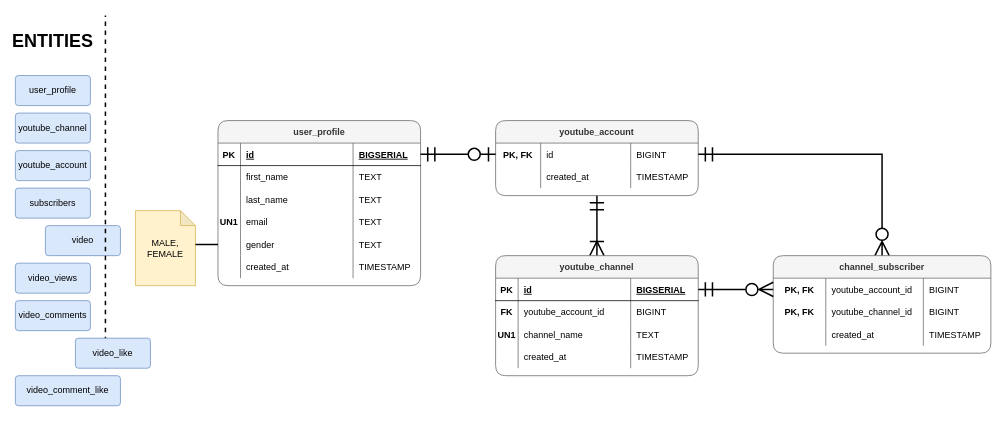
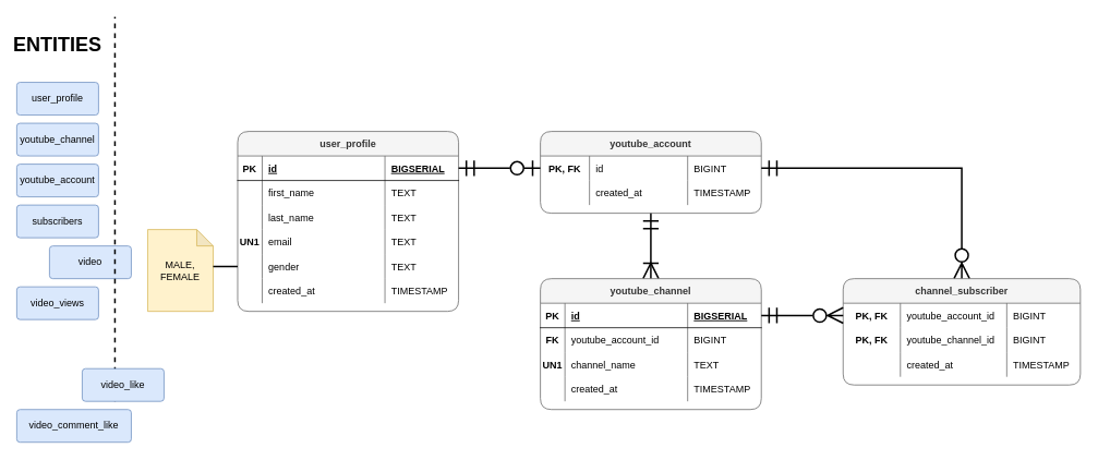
  <mxCell id="0" />
  <mxCell id="1" parent="0" />
  <mxCell id="2" value="user_profile" style="rounded=1;arcSize=10;whiteSpace=wrap;html=1;align=center;fillColor=#dae8fc;strokeColor=#6c8ebf;" parent="1" vertex="1"><mxGeometry x="20" y="100" width="100" height="40" as="geometry" /></mxCell>
  <mxCell id="3" value="youtube_account" style="rounded=1;arcSize=10;whiteSpace=wrap;html=1;align=center;fillColor=#dae8fc;strokeColor=#6c8ebf;" parent="1" vertex="1"><mxGeometry x="20" y="200" width="100" height="40" as="geometry" /></mxCell>
  <mxCell id="4" value="video" style="rounded=1;arcSize=10;whiteSpace=wrap;html=1;align=center;fillColor=#dae8fc;strokeColor=#6c8ebf;" parent="1" vertex="1"><mxGeometry x="60" y="300" width="100" height="40" as="geometry" /></mxCell>
  <mxCell id="5" value="youtube_channel" style="rounded=1;arcSize=10;whiteSpace=wrap;html=1;align=center;fillColor=#dae8fc;strokeColor=#6c8ebf;" parent="1" vertex="1"><mxGeometry x="20" y="150" width="100" height="40" as="geometry" /></mxCell>
  <mxCell id="6" value="subscribers" style="rounded=1;arcSize=10;whiteSpace=wrap;html=1;align=center;fillColor=#dae8fc;strokeColor=#6c8ebf;sketch=0;glass=0;shadow=0;" parent="1" vertex="1"><mxGeometry x="20" y="250" width="100" height="40" as="geometry" /></mxCell>
  <mxCell id="7" value="user_profile" style="shape=table;startSize=30;container=1;collapsible=1;childLayout=tableLayout;fixedRows=1;rowLines=0;fontStyle=1;align=center;resizeLast=1;fillColor=#f5f5f5;strokeColor=#666666;rounded=1;sketch=0;swimlaneLine=1;shadow=0;fontColor=#333333;" parent="1" vertex="1"><mxGeometry x="290" y="160" width="270" height="220" as="geometry" /></mxCell>
  <mxCell id="8" value="" style="shape=tableRow;horizontal=0;startSize=0;swimlaneHead=0;swimlaneBody=0;fillColor=none;collapsible=0;dropTarget=0;points=[[0,0.5],[1,0.5]];portConstraint=eastwest;top=0;left=0;right=0;bottom=1;" parent="7" vertex="1"><mxGeometry y="30" width="270" height="30" as="geometry" /></mxCell>
  <mxCell id="9" value="PK" style="shape=partialRectangle;connectable=0;fillColor=none;top=0;left=0;bottom=0;right=0;fontStyle=1;overflow=hidden;" parent="8" vertex="1"><mxGeometry width="30" height="30" as="geometry"><mxRectangle width="30" height="30" as="alternateBounds" /></mxGeometry></mxCell>
  <mxCell id="10" value="id" style="shape=partialRectangle;connectable=0;fillColor=none;top=0;left=0;bottom=0;right=0;align=left;spacingLeft=6;fontStyle=5;overflow=hidden;" parent="8" vertex="1"><mxGeometry x="30" width="150" height="30" as="geometry"><mxRectangle width="150" height="30" as="alternateBounds" /></mxGeometry></mxCell>
  <mxCell id="11" value="BIGSERIAL" style="shape=partialRectangle;connectable=0;fillColor=none;top=0;left=0;bottom=0;right=0;align=left;spacingLeft=6;fontStyle=5;overflow=hidden;" parent="8" vertex="1"><mxGeometry x="180" width="90" height="30" as="geometry"><mxRectangle width="90" height="30" as="alternateBounds" /></mxGeometry></mxCell>
  <mxCell id="12" value="" style="shape=tableRow;horizontal=0;startSize=0;swimlaneHead=0;swimlaneBody=0;fillColor=none;collapsible=0;dropTarget=0;points=[[0,0.5],[1,0.5]];portConstraint=eastwest;top=0;left=0;right=0;bottom=0;" parent="7" vertex="1"><mxGeometry y="60" width="270" height="30" as="geometry" /></mxCell>
  <mxCell id="13" value="" style="shape=partialRectangle;connectable=0;fillColor=none;top=0;left=0;bottom=0;right=0;editable=1;overflow=hidden;" parent="12" vertex="1"><mxGeometry width="30" height="30" as="geometry"><mxRectangle width="30" height="30" as="alternateBounds" /></mxGeometry></mxCell>
  <mxCell id="14" value="first_name" style="shape=partialRectangle;connectable=0;fillColor=none;top=0;left=0;bottom=0;right=0;align=left;spacingLeft=6;overflow=hidden;" parent="12" vertex="1"><mxGeometry x="30" width="150" height="30" as="geometry"><mxRectangle width="150" height="30" as="alternateBounds" /></mxGeometry></mxCell>
  <mxCell id="15" value="TEXT" style="shape=partialRectangle;connectable=0;fillColor=none;top=0;left=0;bottom=0;right=0;align=left;spacingLeft=6;overflow=hidden;" parent="12" vertex="1"><mxGeometry x="180" width="90" height="30" as="geometry"><mxRectangle width="90" height="30" as="alternateBounds" /></mxGeometry></mxCell>
  <mxCell id="16" value="" style="shape=tableRow;horizontal=0;startSize=0;swimlaneHead=0;swimlaneBody=0;fillColor=none;collapsible=0;dropTarget=0;points=[[0,0.5],[1,0.5]];portConstraint=eastwest;top=0;left=0;right=0;bottom=0;" parent="7" vertex="1"><mxGeometry y="90" width="270" height="30" as="geometry" /></mxCell>
  <mxCell id="17" value="" style="shape=partialRectangle;connectable=0;fillColor=none;top=0;left=0;bottom=0;right=0;editable=1;overflow=hidden;" parent="16" vertex="1"><mxGeometry width="30" height="30" as="geometry"><mxRectangle width="30" height="30" as="alternateBounds" /></mxGeometry></mxCell>
  <mxCell id="18" value="last_name" style="shape=partialRectangle;connectable=0;fillColor=none;top=0;left=0;bottom=0;right=0;align=left;spacingLeft=6;overflow=hidden;" parent="16" vertex="1"><mxGeometry x="30" width="150" height="30" as="geometry"><mxRectangle width="150" height="30" as="alternateBounds" /></mxGeometry></mxCell>
  <mxCell id="19" value="TEXT" style="shape=partialRectangle;connectable=0;fillColor=none;top=0;left=0;bottom=0;right=0;align=left;spacingLeft=6;overflow=hidden;" parent="16" vertex="1"><mxGeometry x="180" width="90" height="30" as="geometry"><mxRectangle width="90" height="30" as="alternateBounds" /></mxGeometry></mxCell>
  <mxCell id="20" value="" style="shape=tableRow;horizontal=0;startSize=0;swimlaneHead=0;swimlaneBody=0;fillColor=none;collapsible=0;dropTarget=0;points=[[0,0.5],[1,0.5]];portConstraint=eastwest;top=0;left=0;right=0;bottom=0;" parent="7" vertex="1"><mxGeometry y="120" width="270" height="30" as="geometry" /></mxCell>
  <mxCell id="21" value="UN1" style="shape=partialRectangle;connectable=0;fillColor=none;top=0;left=0;bottom=0;right=0;editable=1;overflow=hidden;fontStyle=1" parent="20" vertex="1"><mxGeometry width="30" height="30" as="geometry"><mxRectangle width="30" height="30" as="alternateBounds" /></mxGeometry></mxCell>
  <mxCell id="22" value="email" style="shape=partialRectangle;connectable=0;fillColor=none;top=0;left=0;bottom=0;right=0;align=left;spacingLeft=6;overflow=hidden;" parent="20" vertex="1"><mxGeometry x="30" width="150" height="30" as="geometry"><mxRectangle width="150" height="30" as="alternateBounds" /></mxGeometry></mxCell>
  <mxCell id="23" value="TEXT" style="shape=partialRectangle;connectable=0;fillColor=none;top=0;left=0;bottom=0;right=0;align=left;spacingLeft=6;overflow=hidden;" parent="20" vertex="1"><mxGeometry x="180" width="90" height="30" as="geometry"><mxRectangle width="90" height="30" as="alternateBounds" /></mxGeometry></mxCell>
  <mxCell id="24" style="shape=tableRow;horizontal=0;startSize=0;swimlaneHead=0;swimlaneBody=0;fillColor=none;collapsible=0;dropTarget=0;points=[[0,0.5],[1,0.5]];portConstraint=eastwest;top=0;left=0;right=0;bottom=0;" parent="7" vertex="1"><mxGeometry y="150" width="270" height="30" as="geometry" /></mxCell>
  <mxCell id="25" style="shape=partialRectangle;connectable=0;fillColor=none;top=0;left=0;bottom=0;right=0;editable=1;overflow=hidden;" parent="24" vertex="1"><mxGeometry width="30" height="30" as="geometry"><mxRectangle width="30" height="30" as="alternateBounds" /></mxGeometry></mxCell>
  <mxCell id="26" value="gender" style="shape=partialRectangle;connectable=0;fillColor=none;top=0;left=0;bottom=0;right=0;align=left;spacingLeft=6;overflow=hidden;" parent="24" vertex="1"><mxGeometry x="30" width="150" height="30" as="geometry"><mxRectangle width="150" height="30" as="alternateBounds" /></mxGeometry></mxCell>
  <mxCell id="27" value="TEXT" style="shape=partialRectangle;connectable=0;fillColor=none;top=0;left=0;bottom=0;right=0;align=left;spacingLeft=6;overflow=hidden;" parent="24" vertex="1"><mxGeometry x="180" width="90" height="30" as="geometry"><mxRectangle width="90" height="30" as="alternateBounds" /></mxGeometry></mxCell>
  <mxCell id="28" style="shape=tableRow;horizontal=0;startSize=0;swimlaneHead=0;swimlaneBody=0;fillColor=none;collapsible=0;dropTarget=0;points=[[0,0.5],[1,0.5]];portConstraint=eastwest;top=0;left=0;right=0;bottom=0;" parent="7" vertex="1"><mxGeometry y="180" width="270" height="30" as="geometry" /></mxCell>
  <mxCell id="29" style="shape=partialRectangle;connectable=0;fillColor=none;top=0;left=0;bottom=0;right=0;editable=1;overflow=hidden;" parent="28" vertex="1"><mxGeometry width="30" height="30" as="geometry"><mxRectangle width="30" height="30" as="alternateBounds" /></mxGeometry></mxCell>
  <mxCell id="30" value="created_at" style="shape=partialRectangle;connectable=0;fillColor=none;top=0;left=0;bottom=0;right=0;align=left;spacingLeft=6;overflow=hidden;" parent="28" vertex="1"><mxGeometry x="30" width="150" height="30" as="geometry"><mxRectangle width="150" height="30" as="alternateBounds" /></mxGeometry></mxCell>
  <mxCell id="31" value="TIMESTAMP" style="shape=partialRectangle;connectable=0;fillColor=none;top=0;left=0;bottom=0;right=0;align=left;spacingLeft=6;overflow=hidden;" parent="28" vertex="1"><mxGeometry x="180" width="90" height="30" as="geometry"><mxRectangle width="90" height="30" as="alternateBounds" /></mxGeometry></mxCell>
  <mxCell id="32" value="MALE,&lt;br&gt;FEMALE" style="shape=note;whiteSpace=wrap;html=1;backgroundOutline=1;darkOpacity=0.05;rounded=1;shadow=0;sketch=0;size=20;fillColor=#fff2cc;strokeColor=#d6b656;" parent="1" vertex="1"><mxGeometry x="180" y="280" width="80" height="100" as="geometry" /></mxCell>
  <mxCell id="33" style="edgeStyle=orthogonalEdgeStyle;rounded=0;orthogonalLoop=1;jettySize=auto;html=1;entryX=1;entryY=0.45;entryDx=0;entryDy=0;entryPerimeter=0;fontColor=#82b366;strokeWidth=2;endArrow=none;endFill=0;" parent="1" source="24" target="32" edge="1"><mxGeometry relative="1" as="geometry" /></mxCell>
  <mxCell id="34" value="" style="endArrow=none;dashed=1;html=1;strokeWidth=2;fontColor=#82b366;jumpSize=6;rounded=1;" parent="1" edge="1"><mxGeometry width="50" height="50" relative="1" as="geometry"><mxPoint x="140" y="490" as="sourcePoint" /><mxPoint x="140" y="20" as="targetPoint" /></mxGeometry></mxCell>
  <mxCell id="35" value="&lt;b&gt;&lt;font color=&quot;#000000&quot; style=&quot;font-size: 24px&quot;&gt;ENTITIES&lt;/font&gt;&lt;/b&gt;" style="text;html=1;strokeColor=none;fillColor=none;align=center;verticalAlign=middle;whiteSpace=wrap;rounded=0;shadow=0;sketch=0;fontColor=#82b366;" parent="1" vertex="1"><mxGeometry x="40" y="40" width="60" height="30" as="geometry" /></mxCell>
  <mxCell id="36" style="edgeStyle=orthogonalEdgeStyle;rounded=1;jumpSize=6;orthogonalLoop=1;jettySize=auto;html=1;exitX=0.5;exitY=1;exitDx=0;exitDy=0;entryX=0.5;entryY=0;entryDx=0;entryDy=0;fontSize=24;fontColor=#000000;endArrow=ERoneToMany;endFill=0;strokeWidth=2;startArrow=ERmandOne;startFill=0;startSize=16;endSize=16;jumpStyle=none;" parent="1" source="37" target="46" edge="1"><mxGeometry relative="1" as="geometry"><Array as="points"><mxPoint x="795" y="260" /><mxPoint x="795" y="340" /></Array></mxGeometry></mxCell>
  <mxCell id="37" value="youtube_account" style="shape=table;startSize=30;container=1;collapsible=1;childLayout=tableLayout;fixedRows=1;rowLines=0;fontStyle=1;align=center;resizeLast=1;fillColor=#f5f5f5;strokeColor=#666666;rounded=1;sketch=0;swimlaneLine=1;shadow=0;fontColor=#333333;" parent="1" vertex="1"><mxGeometry x="660" y="160" width="270" height="100" as="geometry" /></mxCell>
  <mxCell id="38" value="" style="shape=tableRow;horizontal=0;startSize=0;swimlaneHead=0;swimlaneBody=0;fillColor=none;collapsible=0;dropTarget=0;points=[[0,0.5],[1,0.5]];portConstraint=eastwest;top=0;left=0;right=0;bottom=0;" parent="37" vertex="1"><mxGeometry y="30" width="270" height="30" as="geometry" /></mxCell>
  <mxCell id="39" value="PK, FK" style="shape=partialRectangle;connectable=0;fillColor=none;top=0;left=0;bottom=0;right=0;editable=1;overflow=hidden;fontStyle=1" parent="38" vertex="1"><mxGeometry width="60" height="30" as="geometry"><mxRectangle width="60" height="30" as="alternateBounds" /></mxGeometry></mxCell>
  <mxCell id="40" value="id" style="shape=partialRectangle;connectable=0;fillColor=none;top=0;left=0;bottom=0;right=0;align=left;spacingLeft=6;overflow=hidden;" parent="38" vertex="1"><mxGeometry x="60" width="120" height="30" as="geometry"><mxRectangle width="120" height="30" as="alternateBounds" /></mxGeometry></mxCell>
  <mxCell id="41" value="BIGINT" style="shape=partialRectangle;connectable=0;fillColor=none;top=0;left=0;bottom=0;right=0;align=left;spacingLeft=6;overflow=hidden;" parent="38" vertex="1"><mxGeometry x="180" width="90" height="30" as="geometry"><mxRectangle width="90" height="30" as="alternateBounds" /></mxGeometry></mxCell>
  <mxCell id="42" value="" style="shape=tableRow;horizontal=0;startSize=0;swimlaneHead=0;swimlaneBody=0;fillColor=none;collapsible=0;dropTarget=0;points=[[0,0.5],[1,0.5]];portConstraint=eastwest;top=0;left=0;right=0;bottom=0;" parent="37" vertex="1"><mxGeometry y="60" width="270" height="30" as="geometry" /></mxCell>
  <mxCell id="43" value="" style="shape=partialRectangle;connectable=0;fillColor=none;top=0;left=0;bottom=0;right=0;editable=1;overflow=hidden;" parent="42" vertex="1"><mxGeometry width="60" height="30" as="geometry"><mxRectangle width="60" height="30" as="alternateBounds" /></mxGeometry></mxCell>
  <mxCell id="44" value="created_at" style="shape=partialRectangle;connectable=0;fillColor=none;top=0;left=0;bottom=0;right=0;align=left;spacingLeft=6;overflow=hidden;" parent="42" vertex="1"><mxGeometry x="60" width="120" height="30" as="geometry"><mxRectangle width="120" height="30" as="alternateBounds" /></mxGeometry></mxCell>
  <mxCell id="45" value="TIMESTAMP" style="shape=partialRectangle;connectable=0;fillColor=none;top=0;left=0;bottom=0;right=0;align=left;spacingLeft=6;overflow=hidden;" parent="42" vertex="1"><mxGeometry x="180" width="90" height="30" as="geometry"><mxRectangle width="90" height="30" as="alternateBounds" /></mxGeometry></mxCell>
  <mxCell id="46" value="youtube_channel" style="shape=table;startSize=30;container=1;collapsible=1;childLayout=tableLayout;fixedRows=1;rowLines=0;fontStyle=1;align=center;resizeLast=1;fillColor=#f5f5f5;strokeColor=#666666;rounded=1;sketch=0;swimlaneLine=1;shadow=0;fontColor=#333333;" parent="1" vertex="1"><mxGeometry x="660" y="340" width="270" height="160" as="geometry" /></mxCell>
  <mxCell id="47" value="" style="shape=tableRow;horizontal=0;startSize=0;swimlaneHead=0;swimlaneBody=0;fillColor=none;collapsible=0;dropTarget=0;points=[[0,0.5],[1,0.5]];portConstraint=eastwest;top=0;left=0;right=0;bottom=1;" parent="46" vertex="1"><mxGeometry y="30" width="270" height="30" as="geometry" /></mxCell>
  <mxCell id="48" value="PK" style="shape=partialRectangle;connectable=0;fillColor=none;top=0;left=0;bottom=0;right=0;fontStyle=1;overflow=hidden;" parent="47" vertex="1"><mxGeometry width="30" height="30" as="geometry"><mxRectangle width="30" height="30" as="alternateBounds" /></mxGeometry></mxCell>
  <mxCell id="49" value="id" style="shape=partialRectangle;connectable=0;fillColor=none;top=0;left=0;bottom=0;right=0;align=left;spacingLeft=6;fontStyle=5;overflow=hidden;" parent="47" vertex="1"><mxGeometry x="30" width="150" height="30" as="geometry"><mxRectangle width="150" height="30" as="alternateBounds" /></mxGeometry></mxCell>
  <mxCell id="50" value="BIGSERIAL" style="shape=partialRectangle;connectable=0;fillColor=none;top=0;left=0;bottom=0;right=0;align=left;spacingLeft=6;fontStyle=5;overflow=hidden;" parent="47" vertex="1"><mxGeometry x="180" width="90" height="30" as="geometry"><mxRectangle width="90" height="30" as="alternateBounds" /></mxGeometry></mxCell>
  <mxCell id="51" value="" style="shape=tableRow;horizontal=0;startSize=0;swimlaneHead=0;swimlaneBody=0;fillColor=none;collapsible=0;dropTarget=0;points=[[0,0.5],[1,0.5]];portConstraint=eastwest;top=0;left=0;right=0;bottom=0;" parent="46" vertex="1"><mxGeometry y="60" width="270" height="30" as="geometry" /></mxCell>
  <mxCell id="52" value="FK" style="shape=partialRectangle;connectable=0;fillColor=none;top=0;left=0;bottom=0;right=0;editable=1;overflow=hidden;fontStyle=1" parent="51" vertex="1"><mxGeometry width="30" height="30" as="geometry"><mxRectangle width="30" height="30" as="alternateBounds" /></mxGeometry></mxCell>
  <mxCell id="53" value="youtube_account_id" style="shape=partialRectangle;connectable=0;fillColor=none;top=0;left=0;bottom=0;right=0;align=left;spacingLeft=6;overflow=hidden;" parent="51" vertex="1"><mxGeometry x="30" width="150" height="30" as="geometry"><mxRectangle width="150" height="30" as="alternateBounds" /></mxGeometry></mxCell>
  <mxCell id="54" value="BIGINT" style="shape=partialRectangle;connectable=0;fillColor=none;top=0;left=0;bottom=0;right=0;align=left;spacingLeft=6;overflow=hidden;" parent="51" vertex="1"><mxGeometry x="180" width="90" height="30" as="geometry"><mxRectangle width="90" height="30" as="alternateBounds" /></mxGeometry></mxCell>
  <mxCell id="55" value="" style="shape=tableRow;horizontal=0;startSize=0;swimlaneHead=0;swimlaneBody=0;fillColor=none;collapsible=0;dropTarget=0;points=[[0,0.5],[1,0.5]];portConstraint=eastwest;top=0;left=0;right=0;bottom=0;" parent="46" vertex="1"><mxGeometry y="90" width="270" height="30" as="geometry" /></mxCell>
  <mxCell id="56" value="UN1" style="shape=partialRectangle;connectable=0;fillColor=none;top=0;left=0;bottom=0;right=0;editable=1;overflow=hidden;fontStyle=1" parent="55" vertex="1"><mxGeometry width="30" height="30" as="geometry"><mxRectangle width="30" height="30" as="alternateBounds" /></mxGeometry></mxCell>
  <mxCell id="57" value="channel_name" style="shape=partialRectangle;connectable=0;fillColor=none;top=0;left=0;bottom=0;right=0;align=left;spacingLeft=6;overflow=hidden;" parent="55" vertex="1"><mxGeometry x="30" width="150" height="30" as="geometry"><mxRectangle width="150" height="30" as="alternateBounds" /></mxGeometry></mxCell>
  <mxCell id="58" value="TEXT" style="shape=partialRectangle;connectable=0;fillColor=none;top=0;left=0;bottom=0;right=0;align=left;spacingLeft=6;overflow=hidden;" parent="55" vertex="1"><mxGeometry x="180" width="90" height="30" as="geometry"><mxRectangle width="90" height="30" as="alternateBounds" /></mxGeometry></mxCell>
  <mxCell id="59" style="shape=tableRow;horizontal=0;startSize=0;swimlaneHead=0;swimlaneBody=0;fillColor=none;collapsible=0;dropTarget=0;points=[[0,0.5],[1,0.5]];portConstraint=eastwest;top=0;left=0;right=0;bottom=0;" parent="46" vertex="1"><mxGeometry y="120" width="270" height="30" as="geometry" /></mxCell>
  <mxCell id="60" style="shape=partialRectangle;connectable=0;fillColor=none;top=0;left=0;bottom=0;right=0;editable=1;overflow=hidden;" parent="59" vertex="1"><mxGeometry width="30" height="30" as="geometry"><mxRectangle width="30" height="30" as="alternateBounds" /></mxGeometry></mxCell>
  <mxCell id="61" value="created_at" style="shape=partialRectangle;connectable=0;fillColor=none;top=0;left=0;bottom=0;right=0;align=left;spacingLeft=6;overflow=hidden;" parent="59" vertex="1"><mxGeometry x="30" width="150" height="30" as="geometry"><mxRectangle width="150" height="30" as="alternateBounds" /></mxGeometry></mxCell>
  <mxCell id="62" value="TIMESTAMP" style="shape=partialRectangle;connectable=0;fillColor=none;top=0;left=0;bottom=0;right=0;align=left;spacingLeft=6;overflow=hidden;" parent="59" vertex="1"><mxGeometry x="180" width="90" height="30" as="geometry"><mxRectangle width="90" height="30" as="alternateBounds" /></mxGeometry></mxCell>
  <mxCell id="63" style="edgeStyle=orthogonalEdgeStyle;rounded=1;jumpSize=6;orthogonalLoop=1;jettySize=auto;html=1;exitX=0;exitY=0.5;exitDx=0;exitDy=0;entryX=1;entryY=0.5;entryDx=0;entryDy=0;fontSize=24;fontColor=#000000;endArrow=ERmandOne;endFill=0;strokeWidth=2;startArrow=ERzeroToOne;startFill=0;endSize=16;startSize=16;" parent="1" source="38" target="8" edge="1"><mxGeometry relative="1" as="geometry" /></mxCell>
  <mxCell id="64" style="edgeStyle=orthogonalEdgeStyle;rounded=0;orthogonalLoop=1;jettySize=auto;html=1;exitX=0.5;exitY=0;exitDx=0;exitDy=0;entryX=1;entryY=0.5;entryDx=0;entryDy=0;endSize=16;startSize=16;endArrow=ERmandOne;endFill=0;startArrow=ERzeroToMany;startFill=0;strokeWidth=2;" parent="1" source="65" target="38" edge="1"><mxGeometry relative="1" as="geometry" /></mxCell>
  <mxCell id="65" value="channel_subscriber" style="shape=table;startSize=30;container=1;collapsible=1;childLayout=tableLayout;fixedRows=1;rowLines=0;fontStyle=1;align=center;resizeLast=1;fillColor=#f5f5f5;strokeColor=#666666;rounded=1;sketch=0;swimlaneLine=1;shadow=0;fontColor=#333333;" parent="1" vertex="1"><mxGeometry x="1030" y="340" width="290" height="130" as="geometry" /></mxCell>
  <mxCell id="66" value="" style="shape=tableRow;horizontal=0;startSize=0;swimlaneHead=0;swimlaneBody=0;fillColor=none;collapsible=0;dropTarget=0;points=[[0,0.5],[1,0.5]];portConstraint=eastwest;top=0;left=0;right=0;bottom=0;" parent="65" vertex="1"><mxGeometry y="30" width="290" height="30" as="geometry" /></mxCell>
  <mxCell id="67" value="PK, FK" style="shape=partialRectangle;connectable=0;fillColor=none;top=0;left=0;bottom=0;right=0;editable=1;overflow=hidden;fontStyle=1" parent="66" vertex="1"><mxGeometry width="70" height="30" as="geometry"><mxRectangle width="70" height="30" as="alternateBounds" /></mxGeometry></mxCell>
  <mxCell id="68" value="youtube_account_id" style="shape=partialRectangle;connectable=0;fillColor=none;top=0;left=0;bottom=0;right=0;align=left;spacingLeft=6;overflow=hidden;" parent="66" vertex="1"><mxGeometry x="70" width="130" height="30" as="geometry"><mxRectangle width="130" height="30" as="alternateBounds" /></mxGeometry></mxCell>
  <mxCell id="69" value="BIGINT" style="shape=partialRectangle;connectable=0;fillColor=none;top=0;left=0;bottom=0;right=0;align=left;spacingLeft=6;overflow=hidden;" parent="66" vertex="1"><mxGeometry x="200" width="90" height="30" as="geometry"><mxRectangle width="90" height="30" as="alternateBounds" /></mxGeometry></mxCell>
  <mxCell id="70" value="" style="shape=tableRow;horizontal=0;startSize=0;swimlaneHead=0;swimlaneBody=0;fillColor=none;collapsible=0;dropTarget=0;points=[[0,0.5],[1,0.5]];portConstraint=eastwest;top=0;left=0;right=0;bottom=0;" parent="65" vertex="1"><mxGeometry y="60" width="290" height="30" as="geometry" /></mxCell>
  <mxCell id="71" value="PK, FK" style="shape=partialRectangle;connectable=0;fillColor=none;top=0;left=0;bottom=0;right=0;editable=1;overflow=hidden;fontStyle=1" parent="70" vertex="1"><mxGeometry width="70" height="30" as="geometry"><mxRectangle width="70" height="30" as="alternateBounds" /></mxGeometry></mxCell>
  <mxCell id="72" value="youtube_channel_id" style="shape=partialRectangle;connectable=0;fillColor=none;top=0;left=0;bottom=0;right=0;align=left;spacingLeft=6;overflow=hidden;" parent="70" vertex="1"><mxGeometry x="70" width="130" height="30" as="geometry"><mxRectangle width="130" height="30" as="alternateBounds" /></mxGeometry></mxCell>
  <mxCell id="73" value="BIGINT" style="shape=partialRectangle;connectable=0;fillColor=none;top=0;left=0;bottom=0;right=0;align=left;spacingLeft=6;overflow=hidden;" parent="70" vertex="1"><mxGeometry x="200" width="90" height="30" as="geometry"><mxRectangle width="90" height="30" as="alternateBounds" /></mxGeometry></mxCell>
  <mxCell id="74" style="shape=tableRow;horizontal=0;startSize=0;swimlaneHead=0;swimlaneBody=0;fillColor=none;collapsible=0;dropTarget=0;points=[[0,0.5],[1,0.5]];portConstraint=eastwest;top=0;left=0;right=0;bottom=0;" parent="65" vertex="1"><mxGeometry y="90" width="290" height="30" as="geometry" /></mxCell>
  <mxCell id="75" style="shape=partialRectangle;connectable=0;fillColor=none;top=0;left=0;bottom=0;right=0;editable=1;overflow=hidden;" parent="74" vertex="1"><mxGeometry width="70" height="30" as="geometry"><mxRectangle width="70" height="30" as="alternateBounds" /></mxGeometry></mxCell>
  <mxCell id="76" value="created_at" style="shape=partialRectangle;connectable=0;fillColor=none;top=0;left=0;bottom=0;right=0;align=left;spacingLeft=6;overflow=hidden;" parent="74" vertex="1"><mxGeometry x="70" width="130" height="30" as="geometry"><mxRectangle width="130" height="30" as="alternateBounds" /></mxGeometry></mxCell>
  <mxCell id="77" value="TIMESTAMP" style="shape=partialRectangle;connectable=0;fillColor=none;top=0;left=0;bottom=0;right=0;align=left;spacingLeft=6;overflow=hidden;" parent="74" vertex="1"><mxGeometry x="200" width="90" height="30" as="geometry"><mxRectangle width="90" height="30" as="alternateBounds" /></mxGeometry></mxCell>
  <mxCell id="78" style="edgeStyle=orthogonalEdgeStyle;rounded=0;orthogonalLoop=1;jettySize=auto;html=1;exitX=0;exitY=0.5;exitDx=0;exitDy=0;entryX=1;entryY=0.5;entryDx=0;entryDy=0;endSize=16;startSize=16;strokeWidth=2;endArrow=ERmandOne;endFill=0;startArrow=ERzeroToMany;startFill=0;" parent="1" source="66" target="47" edge="1"><mxGeometry relative="1" as="geometry" /></mxCell>
  <mxCell id="79" value="video_views" style="rounded=1;arcSize=10;whiteSpace=wrap;html=1;align=center;fillColor=#dae8fc;strokeColor=#6c8ebf;" vertex="1" parent="1"><mxGeometry x="20" y="350" width="100" height="40" as="geometry" /></mxCell>
- <mxCell id="80" value="video_comments" style="rounded=1;arcSize=10;whiteSpace=wrap;html=1;align=center;fillColor=#dae8fc;strokeColor=#6c8ebf;" vertex="1" parent="1"><mxGeometry x="20" y="400" width="100" height="40" as="geometry" /></mxCell>
  <mxCell id="81" value="video_like" style="rounded=1;arcSize=10;whiteSpace=wrap;html=1;align=center;fillColor=#dae8fc;strokeColor=#6c8ebf;" vertex="1" parent="1"><mxGeometry x="100" y="450" width="100" height="40" as="geometry" /></mxCell>
  <mxCell id="82" value="video_comment_like" style="rounded=1;arcSize=10;whiteSpace=wrap;html=1;align=center;fillColor=#dae8fc;strokeColor=#6c8ebf;" vertex="1" parent="1"><mxGeometry x="20" y="500" width="140" height="40" as="geometry" /></mxCell>
